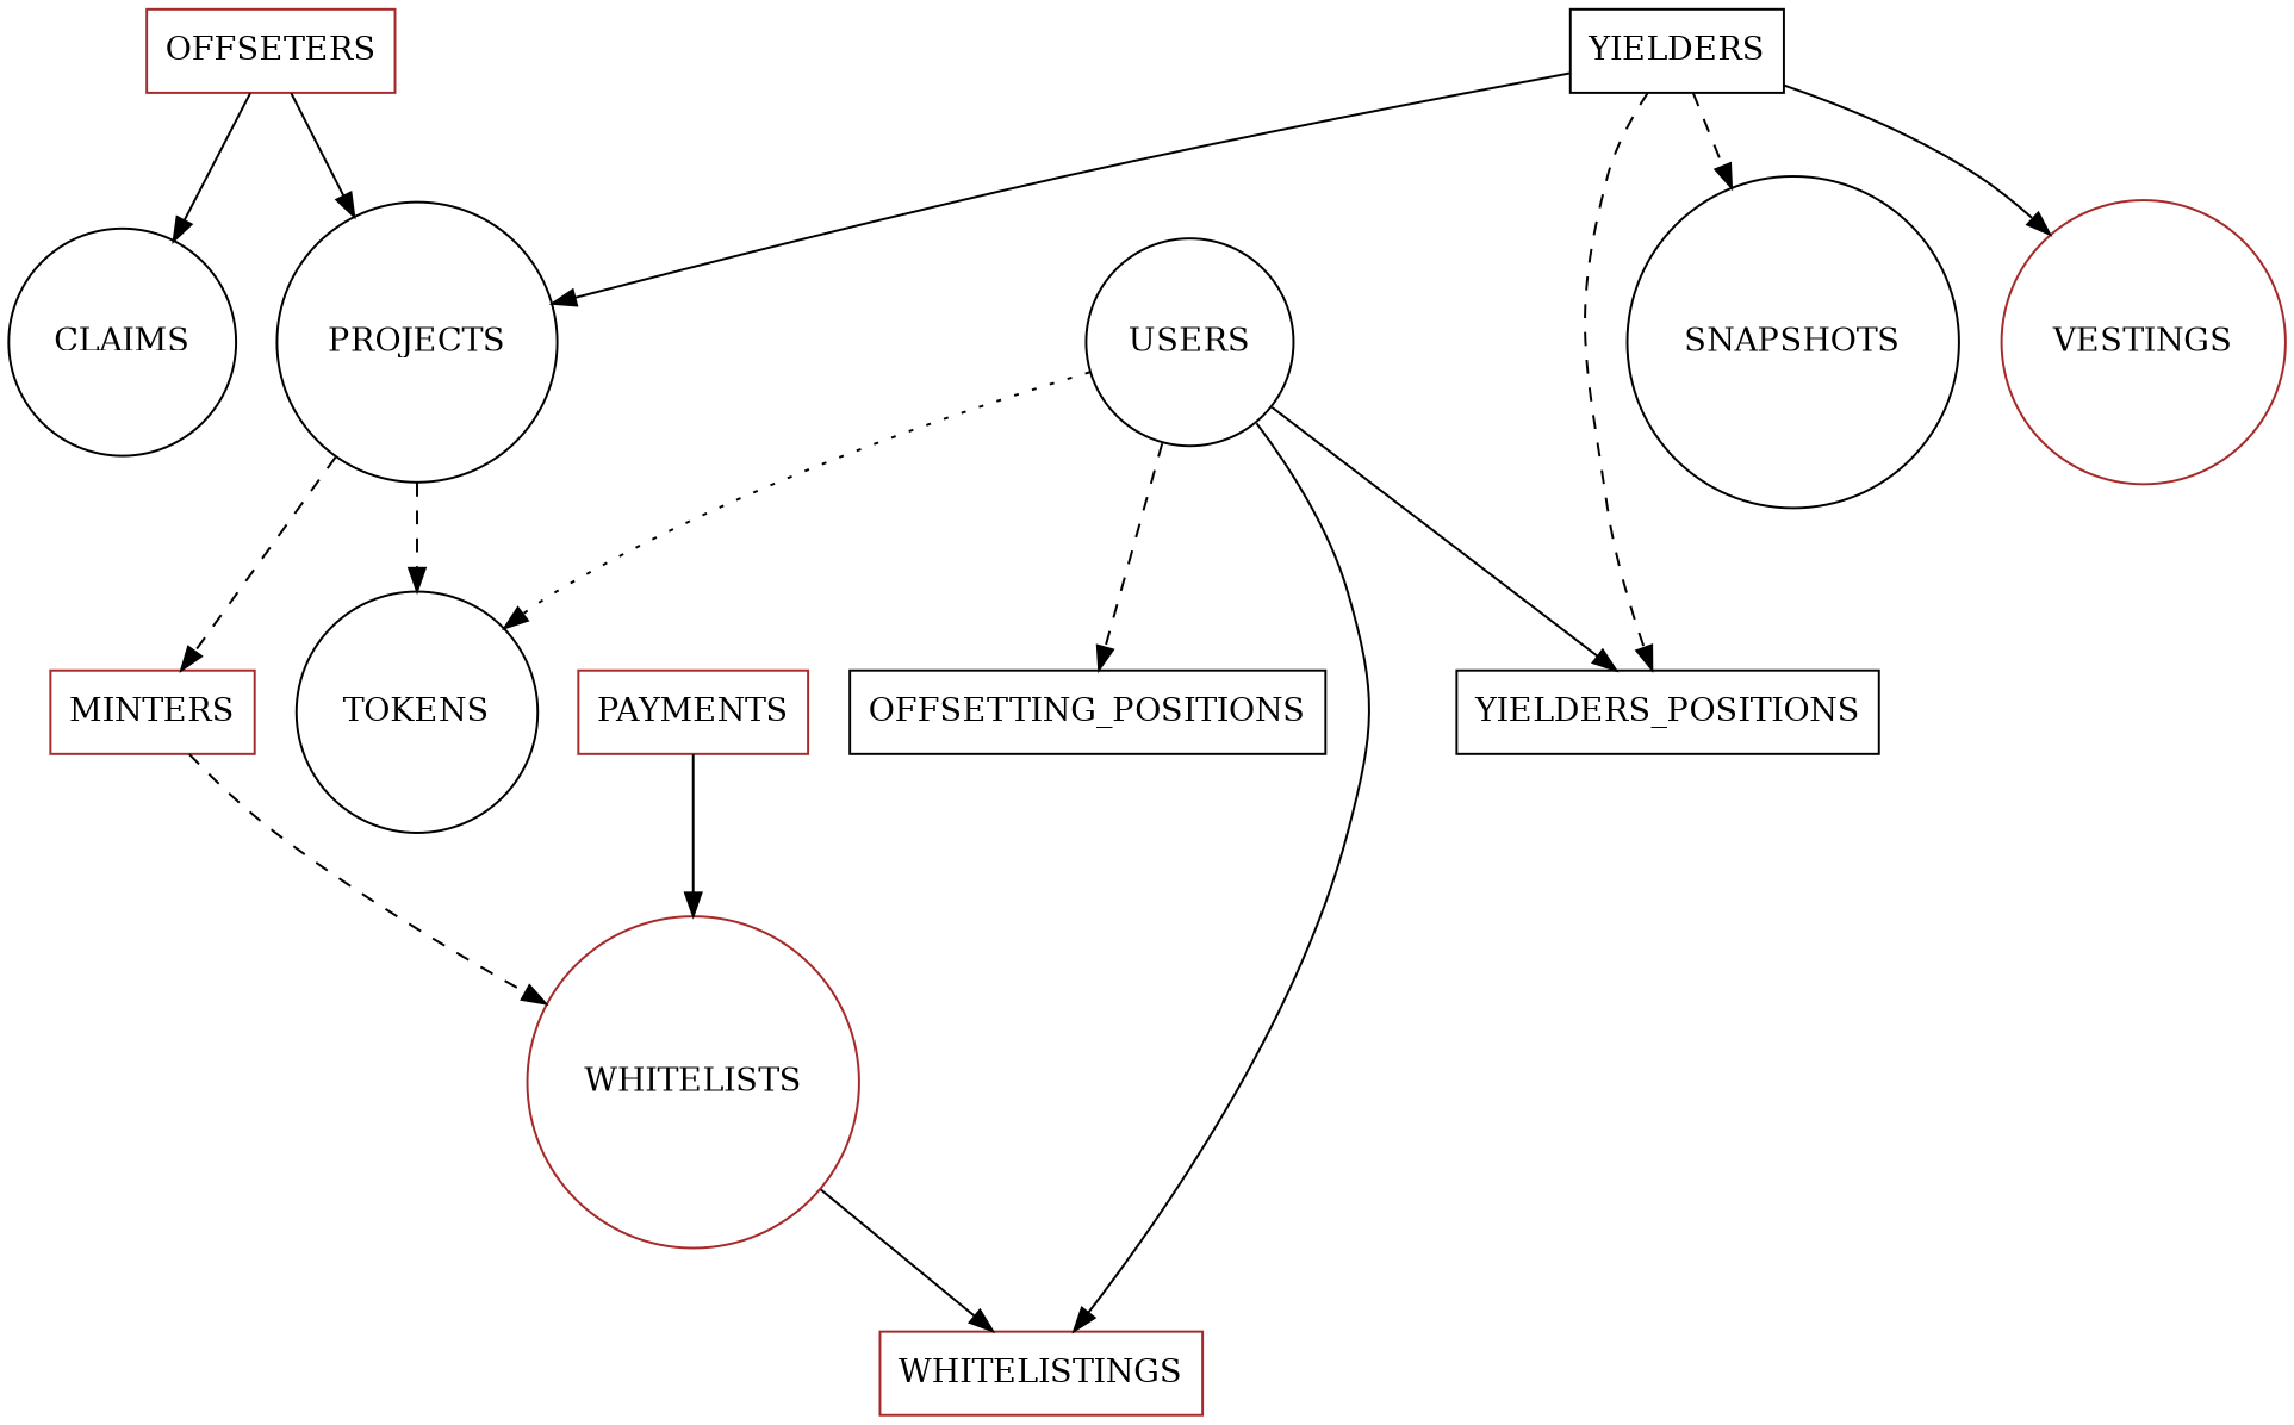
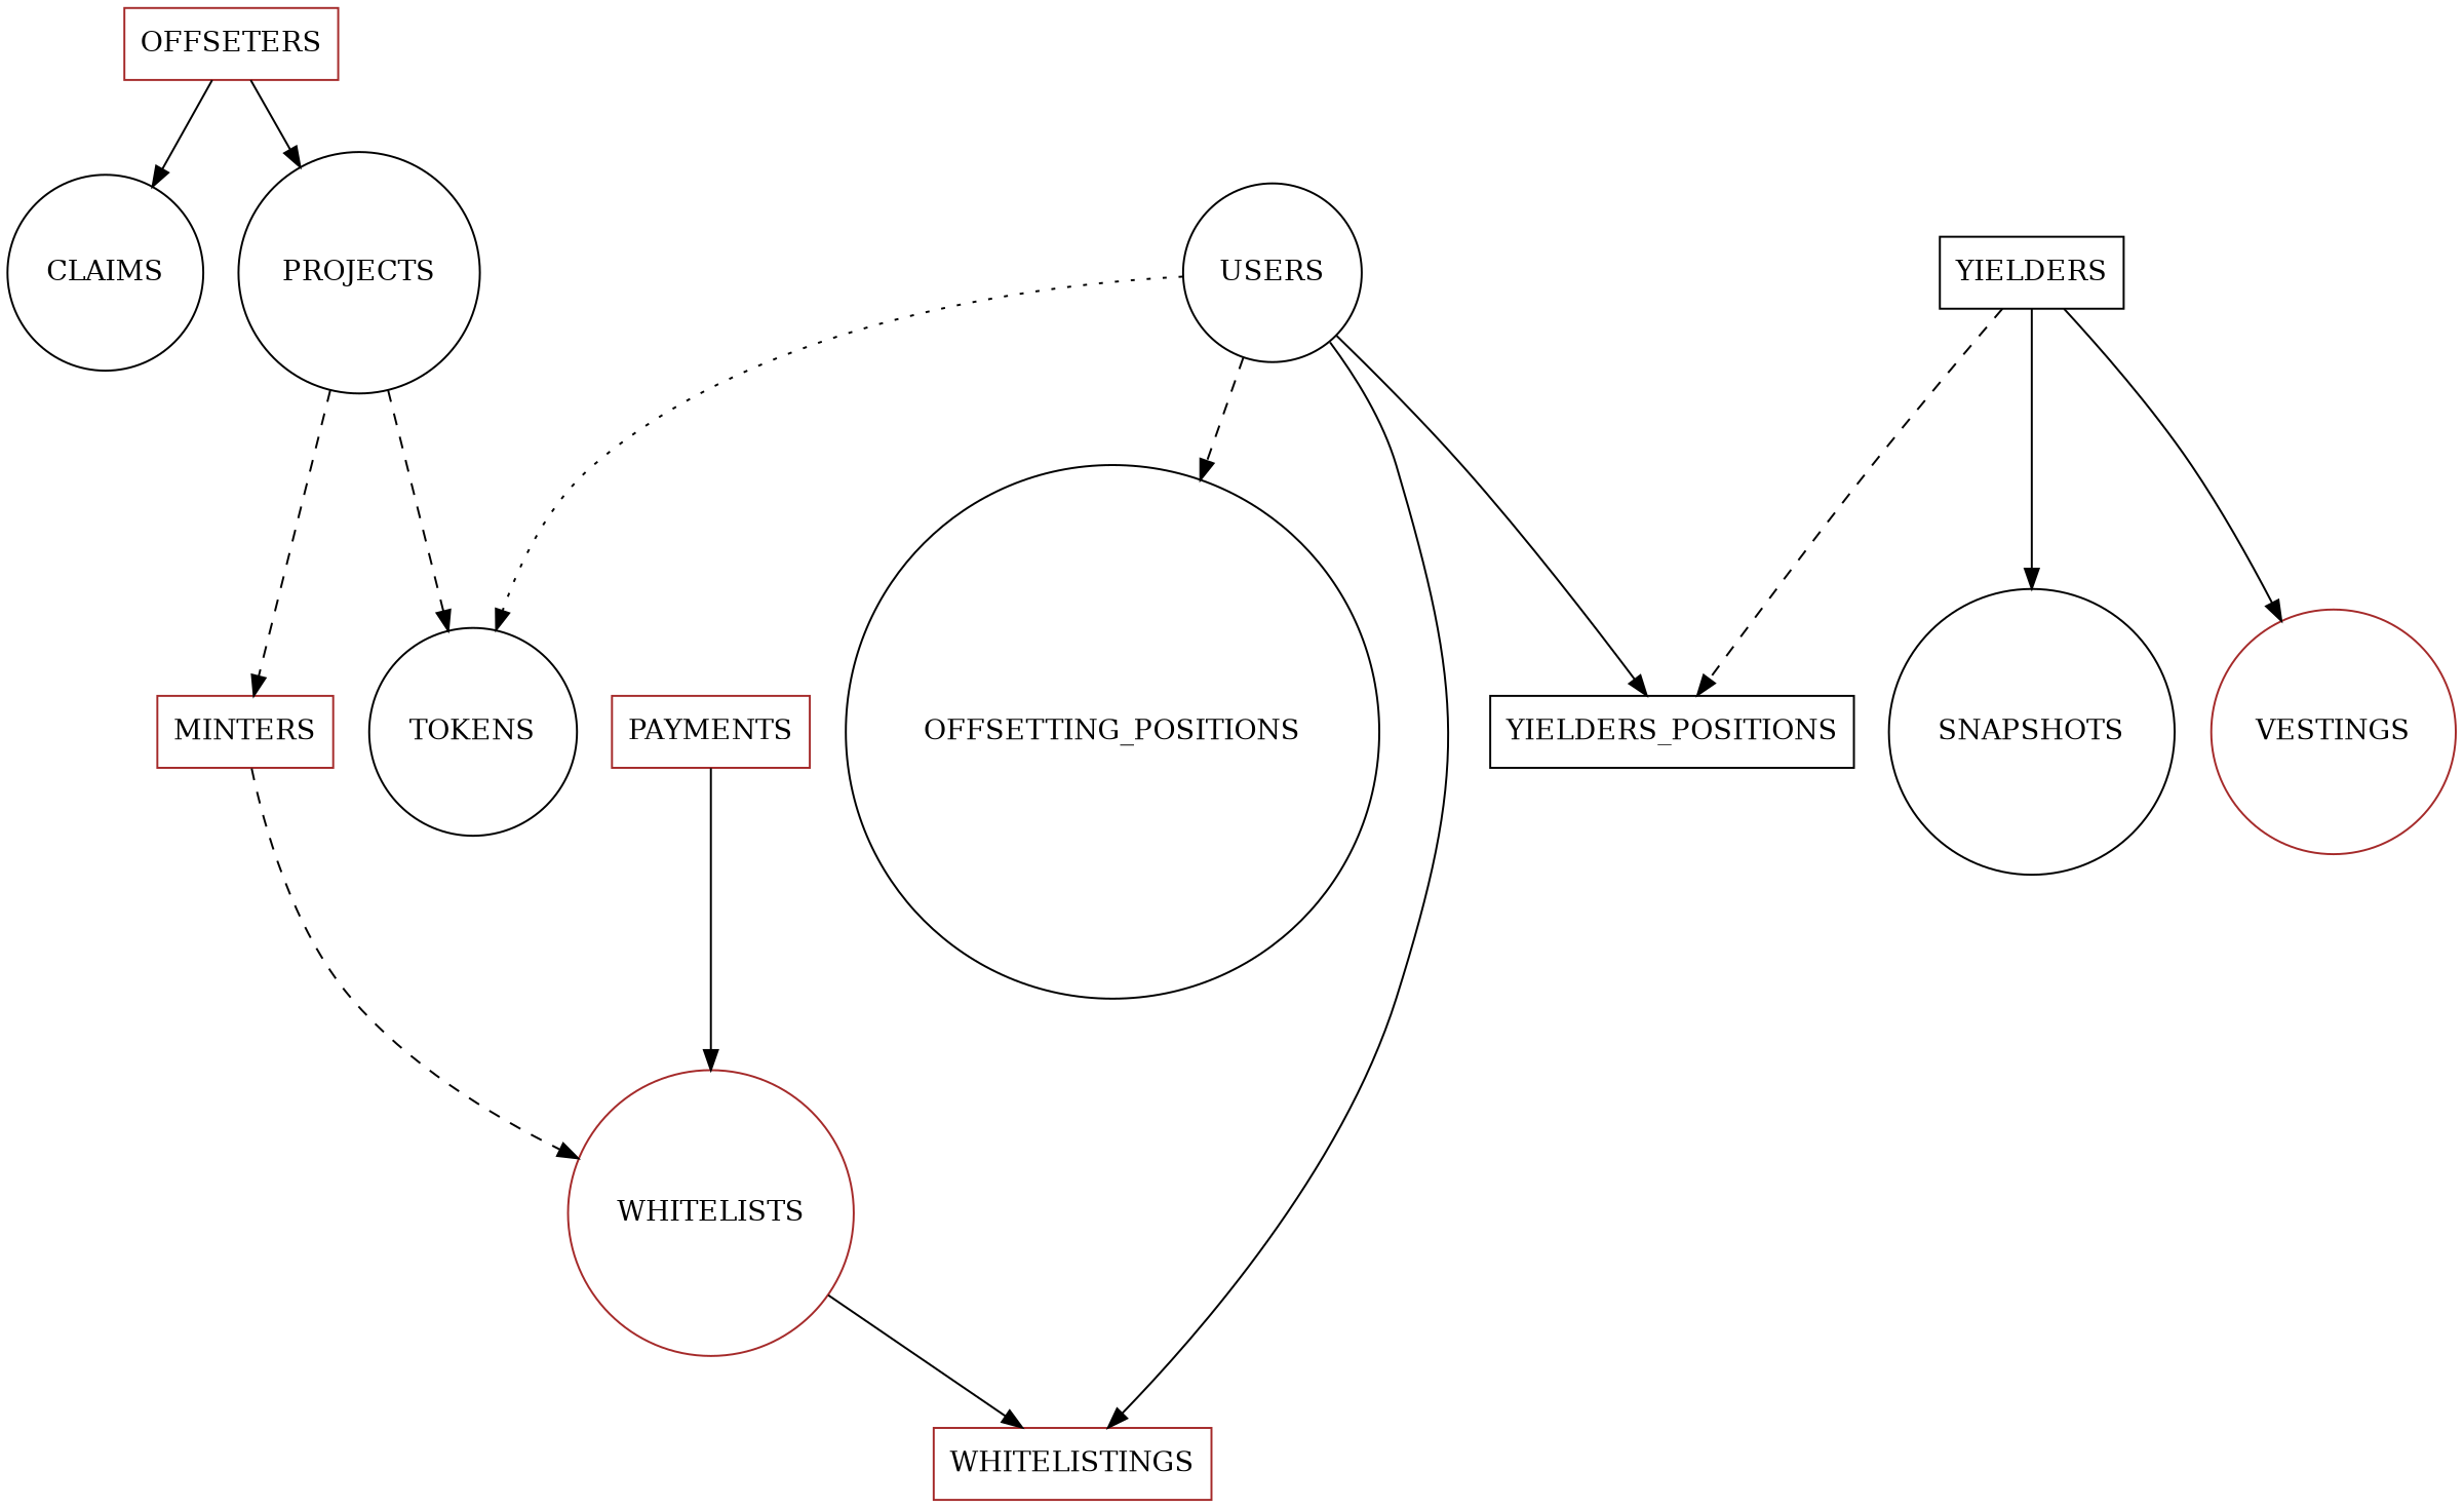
  digraph {
    node [color=black shape=box]
    edge [style=solid]
    OFFSETERS [color=brown]
    CLAIMS [shape=circle]
    PROJECTS [shape=circle]
    MINTERS [color=brown]
    TOKENS [shape=circle]
    WHITELISTS [color=brown shape=circle]
    WHITELISTINGS [color=brown]
    PAYMENTS [color=brown]
    USERS [shape=circle]
-   OFFSETTING_POSITIONS
+   OFFSETTING_POSITIONS [shape=circle]
    n11 [label=YIELDERS_POSITIONS]
    YIELDERS
    SNAPSHOTS [shape=circle]
    VESTINGS [color=brown shape=circle]
    OFFSETERS -> CLAIMS
    OFFSETERS -> PROJECTS
    PROJECTS -> MINTERS [style=dashed]
    PROJECTS -> TOKENS [style=dashed]
    MINTERS -> WHITELISTS [style=dashed]
    WHITELISTS -> WHITELISTINGS
    PAYMENTS -> WHITELISTS
    USERS -> TOKENS [style=dotted]
    USERS -> WHITELISTINGS
    USERS -> OFFSETTING_POSITIONS [style=dashed]
    USERS -> n11
-   YIELDERS -> PROJECTS
    YIELDERS -> n11 [style=dashed]
-   YIELDERS -> SNAPSHOTS [style=dashed]
+   YIELDERS -> SNAPSHOTS
    YIELDERS -> VESTINGS
  }
